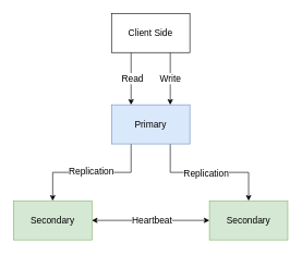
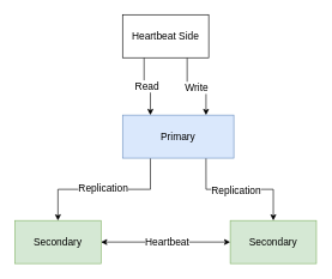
  <mxCell id="0" />
  <mxCell id="1" parent="0" />
  <mxCell id="2" style="edgeStyle=orthogonalEdgeStyle;rounded=0;orthogonalLoop=1;jettySize=auto;html=1;exitX=0.75;exitY=1;exitDx=0;exitDy=0;entryX=0.75;entryY=0;entryDx=0;entryDy=0;fontSize=14;" edge="1" parent="1" source="6" target="11"><mxGeometry relative="1" as="geometry" /></mxCell>
  <mxCell id="3" value="Write" style="edgeLabel;html=1;align=center;verticalAlign=middle;resizable=0;points=[];fontSize=14;" vertex="1" connectable="0" parent="2"><mxGeometry x="-0.025" y="-1" relative="1" as="geometry"><mxPoint as="offset" /></mxGeometry></mxCell>
  <mxCell id="4" style="edgeStyle=orthogonalEdgeStyle;rounded=0;orthogonalLoop=1;jettySize=auto;html=1;exitX=0.25;exitY=1;exitDx=0;exitDy=0;entryX=0.25;entryY=0;entryDx=0;entryDy=0;fontSize=14;" edge="1" parent="1" source="6" target="11"><mxGeometry relative="1" as="geometry" /></mxCell>
  <mxCell id="5" value="Read" style="edgeLabel;html=1;align=center;verticalAlign=middle;resizable=0;points=[];fontSize=14;" vertex="1" connectable="0" parent="4"><mxGeometry x="-0.025" y="1" relative="1" as="geometry"><mxPoint as="offset" /></mxGeometry></mxCell>
- <mxCell id="6" value="&lt;font style=&quot;font-size: 14px;&quot;&gt;Client Side&lt;/font&gt;" style="rounded=0;whiteSpace=wrap;html=1;" vertex="1" parent="1"><mxGeometry x="170" y="20" width="120" height="60" as="geometry" /></mxCell>
+ <mxCell id="6" value="&lt;font style=&quot;font-size: 14px;&quot;&gt;Heartbeat Side&lt;/font&gt;" style="rounded=0;whiteSpace=wrap;html=1;" vertex="1" parent="1"><mxGeometry x="170" y="20" width="120" height="60" as="geometry" /></mxCell>
  <mxCell id="7" style="edgeStyle=orthogonalEdgeStyle;rounded=0;orthogonalLoop=1;jettySize=auto;html=1;exitX=0.25;exitY=1;exitDx=0;exitDy=0;entryX=0.5;entryY=0;entryDx=0;entryDy=0;fontSize=14;" edge="1" parent="1" source="11" target="14"><mxGeometry relative="1" as="geometry" /></mxCell>
  <mxCell id="8" value="Replication" style="edgeLabel;html=1;align=center;verticalAlign=middle;resizable=0;points=[];fontSize=14;" vertex="1" connectable="0" parent="7"><mxGeometry x="0.015" y="-2" relative="1" as="geometry"><mxPoint as="offset" /></mxGeometry></mxCell>
  <mxCell id="9" style="edgeStyle=orthogonalEdgeStyle;rounded=0;orthogonalLoop=1;jettySize=auto;html=1;exitX=0.75;exitY=1;exitDx=0;exitDy=0;entryX=0.5;entryY=0;entryDx=0;entryDy=0;fontSize=14;" edge="1" parent="1" source="11" target="15"><mxGeometry relative="1" as="geometry" /></mxCell>
  <mxCell id="10" value="Replication" style="edgeLabel;html=1;align=center;verticalAlign=middle;resizable=0;points=[];fontSize=14;" vertex="1" connectable="0" parent="9"><mxGeometry x="-0.055" y="-1" relative="1" as="geometry"><mxPoint as="offset" /></mxGeometry></mxCell>
- <mxCell id="11" value="&lt;font style=&quot;font-size: 14px;&quot;&gt;Primary&lt;/font&gt;" style="rounded=0;whiteSpace=wrap;html=1;fillColor=#dae8fc;strokeColor=#6c8ebf;" vertex="1" parent="1"><mxGeometry x="170" y="160" width="120" height="60" as="geometry" /></mxCell>
+ <mxCell id="11" value="&lt;font style=&quot;font-size: 14px;&quot;&gt;Primary&lt;/font&gt;" style="rounded=0;whiteSpace=wrap;html=1;fillColor=#dae8fc;strokeColor=#6c8ebf;" vertex="1" parent="1"><mxGeometry x="170" y="160" width="155" height="60" as="geometry" /></mxCell>
  <mxCell id="12" style="edgeStyle=orthogonalEdgeStyle;rounded=0;orthogonalLoop=1;jettySize=auto;html=1;exitX=1;exitY=0.5;exitDx=0;exitDy=0;entryX=0;entryY=0.5;entryDx=0;entryDy=0;fontSize=14;startArrow=classic;startFill=1;" edge="1" parent="1" source="14" target="15"><mxGeometry relative="1" as="geometry" /></mxCell>
  <mxCell id="13" value="Heartbeat" style="edgeLabel;html=1;align=center;verticalAlign=middle;resizable=0;points=[];fontSize=14;" vertex="1" connectable="0" parent="12"><mxGeometry x="0.011" y="1" relative="1" as="geometry"><mxPoint as="offset" /></mxGeometry></mxCell>
  <mxCell id="14" value="&lt;font style=&quot;font-size: 14px;&quot;&gt;Secondary&lt;/font&gt;" style="rounded=0;whiteSpace=wrap;html=1;fillColor=#d5e8d4;strokeColor=#82b366;" vertex="1" parent="1"><mxGeometry x="20" y="307" width="120" height="60" as="geometry" /></mxCell>
  <mxCell id="15" value="&lt;font style=&quot;font-size: 14px;&quot;&gt;Secondary&lt;/font&gt;" style="rounded=0;whiteSpace=wrap;html=1;fillColor=#d5e8d4;strokeColor=#82b366;" vertex="1" parent="1"><mxGeometry x="320" y="307" width="120" height="60" as="geometry" /></mxCell>
